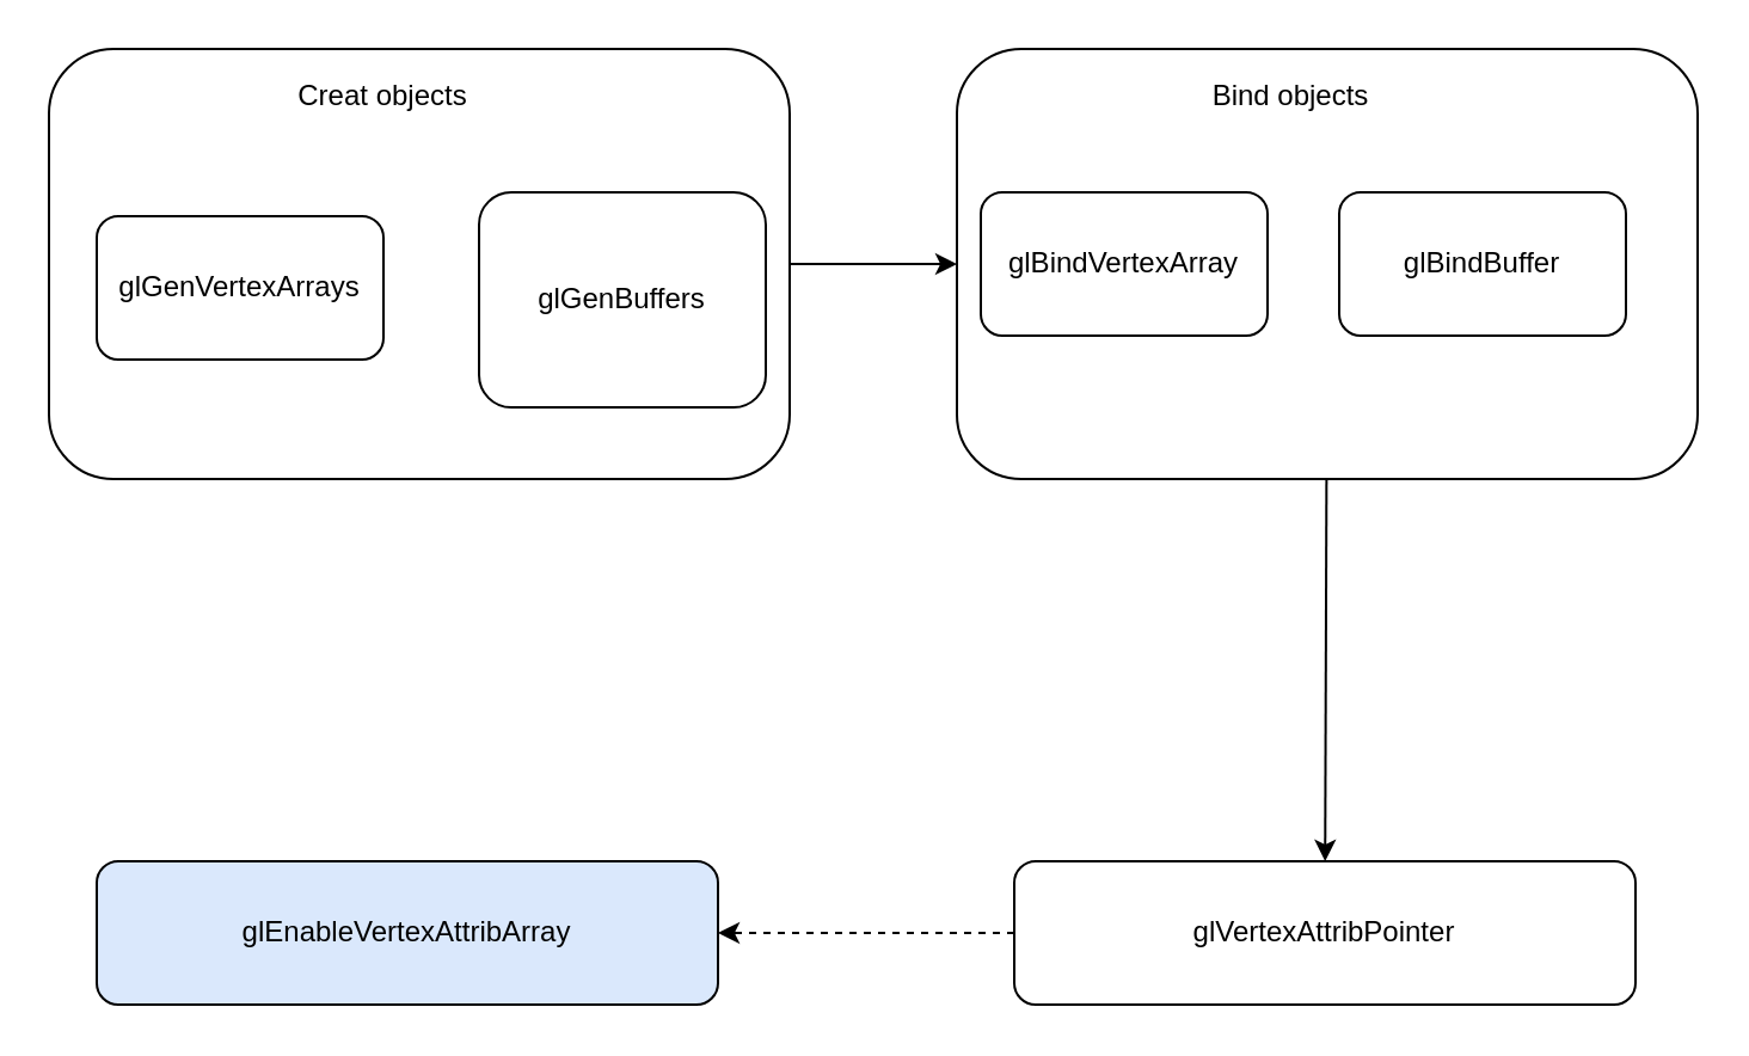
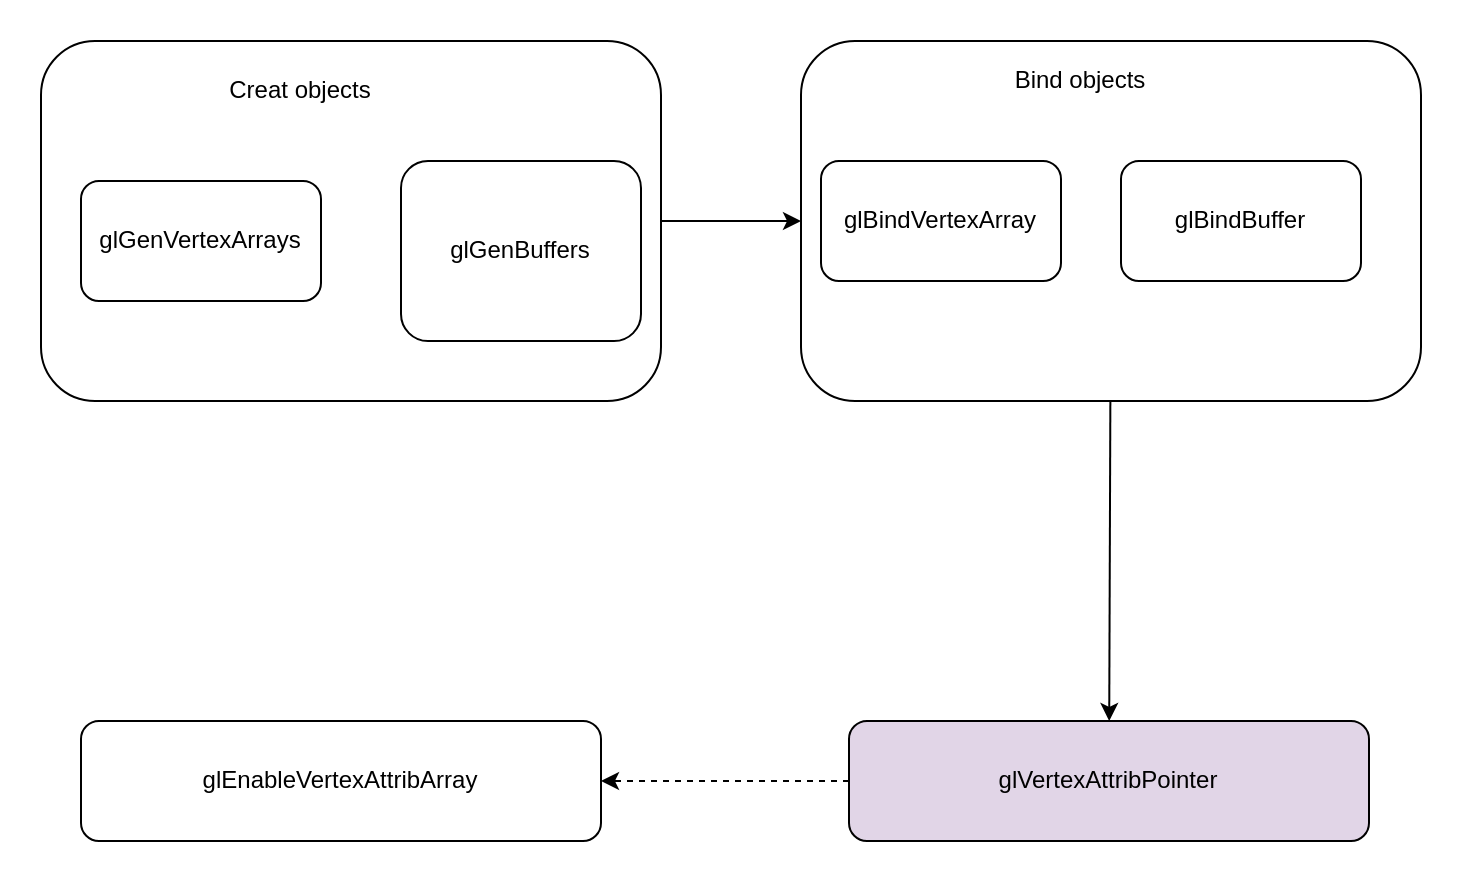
  <mxCell id="0" />
  <mxCell id="1" parent="0" />
  <mxCell id="2" value="" style="edgeStyle=none;html=1;entryX=0;entryY=0.5;entryDx=0;entryDy=0;" parent="1" source="3" target="8" edge="1"><mxGeometry relative="1" as="geometry"><mxPoint x="370" y="140" as="targetPoint" /></mxGeometry></mxCell>
  <mxCell id="3" value="" style="rounded=1;whiteSpace=wrap;html=1;" parent="1" vertex="1"><mxGeometry x="20" y="20" width="310" height="180" as="geometry" /></mxCell>
  <mxCell id="4" value="glGenBuffers" style="rounded=1;whiteSpace=wrap;html=1;" parent="1" vertex="1"><mxGeometry x="200" y="80" width="120" height="90" as="geometry" /></mxCell>
  <mxCell id="5" value="glGenVertexArrays" style="rounded=1;whiteSpace=wrap;html=1;" parent="1" vertex="1"><mxGeometry x="40" y="90" width="120" height="60" as="geometry" /></mxCell>
- <mxCell id="6" value="Creat objects" style="text;html=1;strokeColor=none;fillColor=none;align=center;verticalAlign=middle;whiteSpace=wrap;rounded=0;" parent="1" vertex="1"><mxGeometry x="70" y="30" width="180" height="20" as="geometry" /></mxCell>
+ <mxCell id="6" value="Creat objects" style="text;html=1;strokeColor=none;fillColor=none;align=center;verticalAlign=middle;whiteSpace=wrap;rounded=0;" parent="1" vertex="1"><mxGeometry x="60" y="35" width="180" height="20" as="geometry" /></mxCell>
  <mxCell id="7" value="" style="edgeStyle=none;html=1;" parent="1" source="8" target="13" edge="1"><mxGeometry relative="1" as="geometry" /></mxCell>
  <mxCell id="8" value="" style="rounded=1;whiteSpace=wrap;html=1;" parent="1" vertex="1"><mxGeometry x="400" y="20" width="310" height="180" as="geometry" /></mxCell>
  <mxCell id="9" value="glBindVertexArray" style="rounded=1;whiteSpace=wrap;html=1;" parent="1" vertex="1"><mxGeometry x="410" y="80" width="120" height="60" as="geometry" /></mxCell>
  <mxCell id="10" value="glBindBuffer" style="rounded=1;whiteSpace=wrap;html=1;" parent="1" vertex="1"><mxGeometry x="560" y="80" width="120" height="60" as="geometry" /></mxCell>
  <mxCell id="11" value="Bind objects" style="text;html=1;strokeColor=none;fillColor=none;align=center;verticalAlign=middle;whiteSpace=wrap;rounded=0;" parent="1" vertex="1"><mxGeometry x="450" y="30" width="180" height="20" as="geometry" /></mxCell>
  <mxCell id="12" value="" style="edgeStyle=none;html=1;dashed=1;" parent="1" source="13" target="14" edge="1"><mxGeometry relative="1" as="geometry" /></mxCell>
- <mxCell id="13" value="glVertexAttribPointer" style="rounded=1;whiteSpace=wrap;html=1;" parent="1" vertex="1"><mxGeometry x="424" y="360" width="260" height="60" as="geometry" /></mxCell>
- <mxCell id="14" value="glEnableVertexAttribArray" style="rounded=1;whiteSpace=wrap;html=1;fillColor=#dae8fc;" parent="1" vertex="1"><mxGeometry x="40" y="360" width="260" height="60" as="geometry" /></mxCell>
+ <mxCell id="13" value="glVertexAttribPointer" style="rounded=1;whiteSpace=wrap;html=1;fillColor=#e1d5e7;" parent="1" vertex="1"><mxGeometry x="424" y="360" width="260" height="60" as="geometry" /></mxCell>
+ <mxCell id="14" value="glEnableVertexAttribArray" style="rounded=1;whiteSpace=wrap;html=1;" parent="1" vertex="1"><mxGeometry x="40" y="360" width="260" height="60" as="geometry" /></mxCell>
